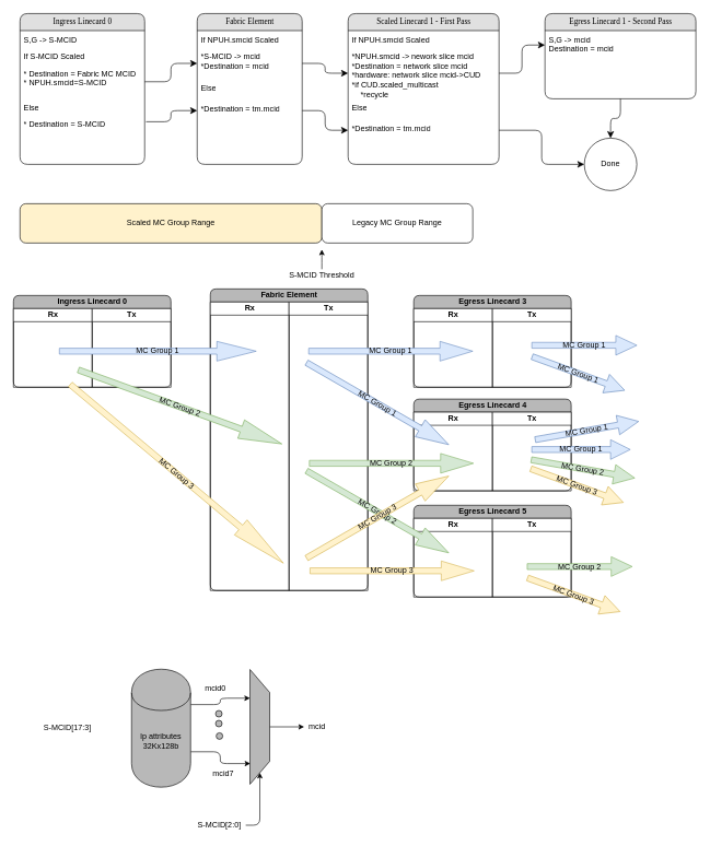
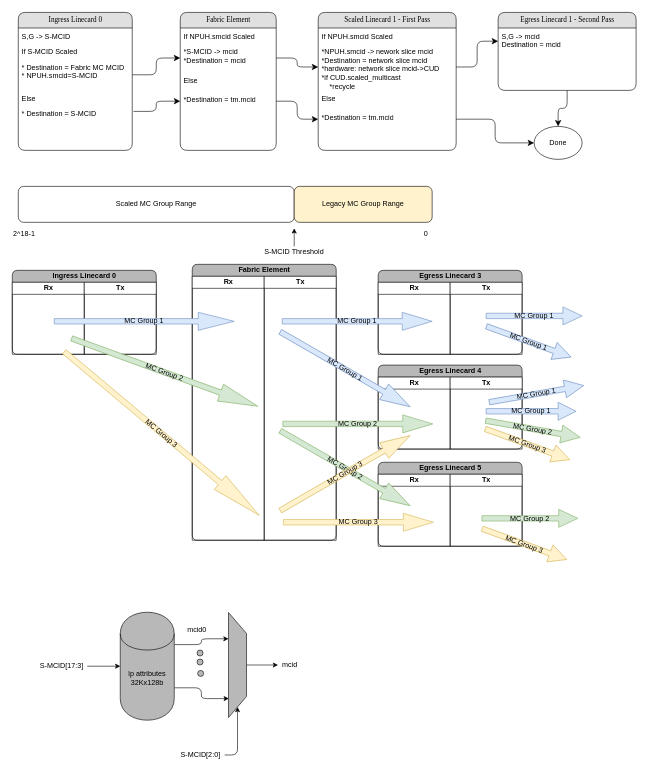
  <mxCell id="0" />
  <mxCell id="1" parent="0" />
  <mxCell id="2" value="Ingress Linecard 0" style="swimlane;html=1;fontStyle=0;childLayout=stackLayout;horizontal=1;startSize=26;fillColor=#e0e0e0;horizontalStack=0;resizeParent=1;resizeLast=0;collapsible=1;marginBottom=0;swimlaneFillColor=#ffffff;align=center;rounded=1;shadow=0;comic=0;labelBackgroundColor=none;strokeWidth=1;fontFamily=Verdana;fontSize=12" parent="1" vertex="1"><mxGeometry x="30" y="20" width="190" height="230" as="geometry" /></mxCell>
  <mxCell id="3" value="S,G -&amp;gt; S-MCID" style="text;html=1;strokeColor=none;fillColor=none;spacingLeft=4;spacingRight=4;whiteSpace=wrap;overflow=hidden;rotatable=0;points=[[0,0.5],[1,0.5]];portConstraint=eastwest;" parent="2" vertex="1"><mxGeometry y="26" width="190" height="26" as="geometry" /></mxCell>
  <mxCell id="4" value="If S-MCID Scaled" style="text;html=1;strokeColor=none;fillColor=none;spacingLeft=4;spacingRight=4;whiteSpace=wrap;overflow=hidden;rotatable=0;points=[[0,0.5],[1,0.5]];portConstraint=eastwest;" parent="2" vertex="1"><mxGeometry y="52" width="190" height="26" as="geometry" /></mxCell>
  <mxCell id="5" value="* Destination = Fabric MC MCID&lt;br&gt;* NPUH.smcid=S-MCID" style="text;html=1;strokeColor=none;fillColor=none;spacingLeft=4;spacingRight=4;whiteSpace=wrap;overflow=hidden;rotatable=0;points=[[0,0.5],[1,0.5]];portConstraint=eastwest;" parent="2" vertex="1"><mxGeometry y="78" width="190" height="52" as="geometry" /></mxCell>
  <mxCell id="6" value="Else" style="text;html=1;strokeColor=none;fillColor=none;spacingLeft=4;spacingRight=4;whiteSpace=wrap;overflow=hidden;rotatable=0;points=[[0,0.5],[1,0.5]];portConstraint=eastwest;" parent="2" vertex="1"><mxGeometry y="130" width="190" height="26" as="geometry" /></mxCell>
  <mxCell id="7" value="* Destination = S-MCID" style="text;html=1;strokeColor=none;fillColor=none;spacingLeft=4;spacingRight=4;whiteSpace=wrap;overflow=hidden;rotatable=0;points=[[0,0.5],[1,0.5]];portConstraint=eastwest;" parent="2" vertex="1"><mxGeometry y="156" width="190" height="52" as="geometry" /></mxCell>
  <mxCell id="8" value="Fabric Element" style="swimlane;html=1;fontStyle=0;childLayout=stackLayout;horizontal=1;startSize=26;fillColor=#e0e0e0;horizontalStack=0;resizeParent=1;resizeLast=0;collapsible=1;marginBottom=0;swimlaneFillColor=#ffffff;align=center;rounded=1;shadow=0;comic=0;labelBackgroundColor=none;strokeWidth=1;fontFamily=Verdana;fontSize=12" parent="1" vertex="1"><mxGeometry x="300" y="20" width="160" height="230" as="geometry" /></mxCell>
  <mxCell id="9" value="If NPUH.smcid Scaled" style="text;html=1;strokeColor=none;fillColor=none;spacingLeft=4;spacingRight=4;whiteSpace=wrap;overflow=hidden;rotatable=0;points=[[0,0.5],[1,0.5]];portConstraint=eastwest;" parent="8" vertex="1"><mxGeometry y="26" width="160" height="26" as="geometry" /></mxCell>
  <mxCell id="10" value="*S-MCID -&amp;gt; mcid&lt;br&gt;*Destination = mcid" style="text;html=1;strokeColor=none;fillColor=none;spacingLeft=4;spacingRight=4;whiteSpace=wrap;overflow=hidden;rotatable=0;points=[[0,0.5],[1,0.5]];portConstraint=eastwest;" parent="8" vertex="1"><mxGeometry y="52" width="160" height="48" as="geometry" /></mxCell>
  <mxCell id="11" value="Else" style="text;html=1;strokeColor=none;fillColor=none;spacingLeft=4;spacingRight=4;whiteSpace=wrap;overflow=hidden;rotatable=0;points=[[0,0.5],[1,0.5]];portConstraint=eastwest;" parent="8" vertex="1"><mxGeometry y="100" width="160" height="32" as="geometry" /></mxCell>
  <mxCell id="12" value="*Destination = tm.mcid" style="text;html=1;strokeColor=none;fillColor=none;spacingLeft=4;spacingRight=4;whiteSpace=wrap;overflow=hidden;rotatable=0;points=[[0,0.5],[1,0.5]];portConstraint=eastwest;" parent="8" vertex="1"><mxGeometry y="132" width="160" height="32" as="geometry" /></mxCell>
  <mxCell id="13" style="edgeStyle=orthogonalEdgeStyle;html=1;labelBackgroundColor=none;startFill=0;startSize=8;endFill=1;endSize=8;fontFamily=Verdana;fontSize=12;exitX=1;exitY=0.5;exitDx=0;exitDy=0;entryX=0;entryY=0.5;entryDx=0;entryDy=0;" parent="1" source="10" target="17" edge="1"><mxGeometry relative="1" as="geometry"><mxPoint x="470" y="134" as="sourcePoint" /><mxPoint x="530" y="85" as="targetPoint" /></mxGeometry></mxCell>
  <mxCell id="14" style="edgeStyle=orthogonalEdgeStyle;html=1;labelBackgroundColor=none;startFill=0;startSize=8;endFill=1;endSize=8;fontFamily=Verdana;fontSize=12;exitX=1;exitY=0.5;exitDx=0;exitDy=0;entryX=0;entryY=0.5;entryDx=0;entryDy=0;" parent="1" source="5" target="10" edge="1"><mxGeometry relative="1" as="geometry"><mxPoint x="270" y="129" as="sourcePoint" /><mxPoint x="350" y="265" as="targetPoint" /></mxGeometry></mxCell>
  <mxCell id="15" value="Scaled Linecard 1 - First Pass" style="swimlane;html=1;fontStyle=0;childLayout=stackLayout;horizontal=1;startSize=26;fillColor=#e0e0e0;horizontalStack=0;resizeParent=1;resizeLast=0;collapsible=1;marginBottom=0;swimlaneFillColor=#ffffff;align=center;rounded=1;shadow=0;comic=0;labelBackgroundColor=none;strokeWidth=1;fontFamily=Verdana;fontSize=12" parent="1" vertex="1"><mxGeometry x="530" y="20" width="230" height="230" as="geometry" /></mxCell>
  <mxCell id="16" value="If NPUH.smcid Scaled" style="text;html=1;strokeColor=none;fillColor=none;spacingLeft=4;spacingRight=4;whiteSpace=wrap;overflow=hidden;rotatable=0;points=[[0,0.5],[1,0.5]];portConstraint=eastwest;" parent="15" vertex="1"><mxGeometry y="26" width="230" height="26" as="geometry" /></mxCell>
  <mxCell id="17" value="*NPUH.smcid -&amp;gt; nework slice mcid&amp;nbsp;&lt;br&gt;*Destination = network slice mcid&lt;br&gt;*hardware: network slice mcid-&amp;gt;CUD&lt;br&gt;*if CUD.scaled_multicast&lt;br&gt;&amp;nbsp; &amp;nbsp; *recycle" style="text;html=1;strokeColor=none;fillColor=none;spacingLeft=4;spacingRight=4;whiteSpace=wrap;overflow=hidden;rotatable=0;points=[[0,0.5],[1,0.5]];portConstraint=eastwest;" parent="15" vertex="1"><mxGeometry y="52" width="230" height="78" as="geometry" /></mxCell>
  <mxCell id="18" value="Else" style="text;html=1;strokeColor=none;fillColor=none;spacingLeft=4;spacingRight=4;whiteSpace=wrap;overflow=hidden;rotatable=0;points=[[0,0.5],[1,0.5]];portConstraint=eastwest;" parent="15" vertex="1"><mxGeometry y="130" width="230" height="32" as="geometry" /></mxCell>
  <mxCell id="19" value="*Destination = tm.mcid" style="text;html=1;strokeColor=none;fillColor=none;spacingLeft=4;spacingRight=4;whiteSpace=wrap;overflow=hidden;rotatable=0;points=[[0,0.5],[1,0.5]];portConstraint=eastwest;" parent="15" vertex="1"><mxGeometry y="162" width="230" height="32" as="geometry" /></mxCell>
  <mxCell id="20" value="Egress Linecard 1 - Second Pass" style="swimlane;html=1;fontStyle=0;childLayout=stackLayout;horizontal=1;startSize=26;fillColor=#e0e0e0;horizontalStack=0;resizeParent=1;resizeLast=0;collapsible=1;marginBottom=0;swimlaneFillColor=#ffffff;align=center;rounded=1;shadow=0;comic=0;labelBackgroundColor=none;strokeWidth=1;fontFamily=Verdana;fontSize=12" parent="1" vertex="1"><mxGeometry x="830" y="20" width="230" height="130" as="geometry" /></mxCell>
  <mxCell id="21" value="S,G -&amp;gt; mcid&lt;br&gt;Destination = mcid" style="text;html=1;strokeColor=none;fillColor=none;spacingLeft=4;spacingRight=4;whiteSpace=wrap;overflow=hidden;rotatable=0;points=[[0,0.5],[1,0.5]];portConstraint=eastwest;" parent="20" vertex="1"><mxGeometry y="26" width="230" height="44" as="geometry" /></mxCell>
  <mxCell id="22" style="edgeStyle=orthogonalEdgeStyle;html=1;labelBackgroundColor=none;startFill=0;startSize=8;endFill=1;endSize=8;fontFamily=Verdana;fontSize=12;exitX=1;exitY=0.5;exitDx=0;exitDy=0;entryX=0;entryY=0.5;entryDx=0;entryDy=0;" parent="1" source="17" target="21" edge="1"><mxGeometry relative="1" as="geometry"><mxPoint x="770" y="320" as="sourcePoint" /><mxPoint x="830" y="111" as="targetPoint" /></mxGeometry></mxCell>
  <mxCell id="23" style="edgeStyle=orthogonalEdgeStyle;html=1;labelBackgroundColor=none;startFill=0;startSize=8;endFill=1;endSize=8;fontFamily=Verdana;fontSize=12;exitX=1.011;exitY=0.173;exitDx=0;exitDy=0;entryX=0;entryY=0.5;entryDx=0;entryDy=0;exitPerimeter=0;" parent="1" source="7" target="12" edge="1"><mxGeometry relative="1" as="geometry"><mxPoint x="230" y="134" as="sourcePoint" /><mxPoint x="310" y="106" as="targetPoint" /></mxGeometry></mxCell>
  <mxCell id="24" style="edgeStyle=orthogonalEdgeStyle;html=1;labelBackgroundColor=none;startFill=0;startSize=8;endFill=1;endSize=8;fontFamily=Verdana;fontSize=12;exitX=1;exitY=0.5;exitDx=0;exitDy=0;entryX=0;entryY=0.5;entryDx=0;entryDy=0;" parent="1" source="12" target="19" edge="1"><mxGeometry relative="1" as="geometry"><mxPoint x="240" y="144" as="sourcePoint" /><mxPoint x="320" y="116" as="targetPoint" /></mxGeometry></mxCell>
- <mxCell id="25" value="Done" style="ellipse;whiteSpace=wrap;html=1;aspect=fixed;" parent="1" vertex="1"><mxGeometry x="890" y="210" width="80" height="80" as="geometry" /></mxCell>
+ <mxCell id="25" value="Done" style="ellipse;whiteSpace=wrap;html=1;aspect=fixed;" parent="1" vertex="1"><mxGeometry x="890" y="210" width="80" height="55" as="geometry" /></mxCell>
  <mxCell id="26" style="edgeStyle=orthogonalEdgeStyle;html=1;labelBackgroundColor=none;startFill=0;startSize=8;endFill=1;endSize=8;fontFamily=Verdana;fontSize=12;exitX=1;exitY=0.5;exitDx=0;exitDy=0;entryX=0;entryY=0.5;entryDx=0;entryDy=0;" parent="1" source="19" target="25" edge="1"><mxGeometry relative="1" as="geometry"><mxPoint x="470" y="178" as="sourcePoint" /><mxPoint x="540" y="208" as="targetPoint" /></mxGeometry></mxCell>
  <mxCell id="27" style="edgeStyle=orthogonalEdgeStyle;html=1;labelBackgroundColor=none;startFill=0;startSize=8;endFill=1;endSize=8;fontFamily=Verdana;fontSize=12;exitX=0.5;exitY=1;exitDx=0;exitDy=0;entryX=0.5;entryY=0;entryDx=0;entryDy=0;" parent="1" source="20" target="25" edge="1"><mxGeometry relative="1" as="geometry"><mxPoint x="480" y="188" as="sourcePoint" /><mxPoint x="550" y="218" as="targetPoint" /></mxGeometry></mxCell>
- <mxCell id="28" value="Scaled MC Group Range" style="rounded=1;whiteSpace=wrap;html=1;fillColor=#fff2cc;" vertex="1" parent="1"><mxGeometry x="30" y="310" width="460" height="60" as="geometry" /></mxCell>
- <mxCell id="29" value="Legacy MC Group Range" style="rounded=1;whiteSpace=wrap;html=1;" vertex="1" parent="1"><mxGeometry x="490" y="310" width="230" height="60" as="geometry" /></mxCell>
+ <mxCell id="28" value="Scaled MC Group Range" style="rounded=1;whiteSpace=wrap;html=1;" vertex="1" parent="1"><mxGeometry x="30" y="310" width="460" height="60" as="geometry" /></mxCell>
+ <mxCell id="29" value="Legacy MC Group Range" style="rounded=1;whiteSpace=wrap;html=1;fillColor=#fff2cc;" vertex="1" parent="1"><mxGeometry x="490" y="310" width="230" height="60" as="geometry" /></mxCell>
  <mxCell id="30" style="edgeStyle=orthogonalEdgeStyle;rounded=1;orthogonalLoop=1;jettySize=auto;html=1;" edge="1" parent="1" source="31"><mxGeometry relative="1" as="geometry"><mxPoint x="490" y="380" as="targetPoint" /></mxGeometry></mxCell>
  <mxCell id="31" value="S-MCID Threshold" style="text;html=1;strokeColor=none;fillColor=none;align=center;verticalAlign=middle;whiteSpace=wrap;rounded=0;" vertex="1" parent="1"><mxGeometry x="420" y="410" width="140" height="20" as="geometry" /></mxCell>
+ <mxCell id="32" value="0" style="text;html=1;strokeColor=none;fillColor=none;align=center;verticalAlign=middle;whiteSpace=wrap;rounded=0;" vertex="1" parent="1"><mxGeometry x="690" y="380" width="40" height="20" as="geometry" /></mxCell>
+ <mxCell id="33" value="2^18-1" style="text;html=1;strokeColor=none;fillColor=none;align=center;verticalAlign=middle;whiteSpace=wrap;rounded=0;" vertex="1" parent="1"><mxGeometry x="20" y="380" width="40" height="20" as="geometry" /></mxCell>
  <mxCell id="34" value="Ingress Linecard 0" style="swimlane;html=1;childLayout=stackLayout;resizeParent=1;resizeParentMax=0;startSize=20;rounded=1;fillColor=#B8B8B8;" vertex="1" parent="1"><mxGeometry x="20" y="450" width="240" height="140" as="geometry" /></mxCell>
  <mxCell id="35" value="Rx" style="swimlane;html=1;startSize=20;rounded=0;" vertex="1" parent="34"><mxGeometry y="20" width="120" height="120" as="geometry" /></mxCell>
  <mxCell id="36" value="Tx" style="swimlane;html=1;startSize=20;" vertex="1" parent="34"><mxGeometry x="120" y="20" width="120" height="120" as="geometry" /></mxCell>
  <mxCell id="37" value="Fabric Element" style="swimlane;html=1;childLayout=stackLayout;resizeParent=1;resizeParentMax=0;startSize=20;rounded=1;fillColor=#B8B8B8;" vertex="1" parent="1"><mxGeometry x="320" y="440" width="240" height="460" as="geometry" /></mxCell>
  <mxCell id="38" value="Rx" style="swimlane;html=1;startSize=20;rounded=0;" vertex="1" parent="37"><mxGeometry y="20" width="120" height="440" as="geometry" /></mxCell>
  <mxCell id="39" value="Tx" style="swimlane;html=1;startSize=20;" vertex="1" parent="37"><mxGeometry x="120" y="20" width="120" height="440" as="geometry" /></mxCell>
  <mxCell id="40" value="Egress Linecard 3" style="swimlane;html=1;childLayout=stackLayout;resizeParent=1;resizeParentMax=0;startSize=20;rounded=1;fillColor=#B8B8B8;" vertex="1" parent="1"><mxGeometry x="630" y="450" width="240" height="140" as="geometry" /></mxCell>
  <mxCell id="41" value="Rx" style="swimlane;html=1;startSize=20;rounded=0;" vertex="1" parent="40"><mxGeometry y="20" width="120" height="120" as="geometry" /></mxCell>
  <mxCell id="42" value="Tx" style="swimlane;html=1;startSize=20;" vertex="1" parent="40"><mxGeometry x="120" y="20" width="120" height="120" as="geometry" /></mxCell>
  <mxCell id="43" value="Egress Linecard 4" style="swimlane;html=1;childLayout=stackLayout;resizeParent=1;resizeParentMax=0;startSize=20;rounded=1;fillColor=#B8B8B8;" vertex="1" parent="1"><mxGeometry x="630" y="608" width="240" height="140" as="geometry" /></mxCell>
  <mxCell id="44" value="Rx" style="swimlane;html=1;startSize=20;rounded=0;" vertex="1" parent="43"><mxGeometry y="20" width="120" height="120" as="geometry" /></mxCell>
  <mxCell id="45" value="Tx" style="swimlane;html=1;startSize=20;" vertex="1" parent="43"><mxGeometry x="120" y="20" width="120" height="120" as="geometry" /></mxCell>
  <mxCell id="46" value="Egress Linecard 5" style="swimlane;html=1;childLayout=stackLayout;resizeParent=1;resizeParentMax=0;startSize=20;rounded=1;fillColor=#B8B8B8;" vertex="1" parent="1"><mxGeometry x="630" y="770" width="240" height="140" as="geometry" /></mxCell>
  <mxCell id="47" value="Rx" style="swimlane;html=1;startSize=20;rounded=0;" vertex="1" parent="46"><mxGeometry y="20" width="120" height="120" as="geometry" /></mxCell>
  <mxCell id="48" value="Tx" style="swimlane;html=1;startSize=20;" vertex="1" parent="46"><mxGeometry x="120" y="20" width="120" height="120" as="geometry" /></mxCell>
  <mxCell id="49" value="MC Group 1" style="shape=singleArrow;whiteSpace=wrap;html=1;rounded=0;fillColor=#dae8fc;strokeColor=#6c8ebf;" vertex="1" parent="1"><mxGeometry x="90" y="520" width="300" height="30" as="geometry" /></mxCell>
  <mxCell id="50" value="MC Group 1" style="shape=singleArrow;whiteSpace=wrap;html=1;rounded=0;fillColor=#dae8fc;strokeColor=#6c8ebf;" vertex="1" parent="1"><mxGeometry x="470" y="520" width="250" height="30" as="geometry" /></mxCell>
  <mxCell id="51" value="MC Group 1" style="shape=singleArrow;whiteSpace=wrap;html=1;rounded=0;fillColor=#dae8fc;rotation=30;strokeColor=#6c8ebf;" vertex="1" parent="1"><mxGeometry x="450" y="600" width="250" height="30" as="geometry" /></mxCell>
  <mxCell id="52" value="MC Group 2" style="shape=singleArrow;whiteSpace=wrap;html=1;rounded=0;fillColor=#d5e8d4;strokeColor=#82b366;rotation=20;" vertex="1" parent="1"><mxGeometry x="109" y="605" width="330" height="30" as="geometry" /></mxCell>
  <mxCell id="53" value="MC Group 2" style="shape=singleArrow;whiteSpace=wrap;html=1;rounded=0;fillColor=#d5e8d4;strokeColor=#82b366;" vertex="1" parent="1"><mxGeometry x="471" y="691" width="250" height="30" as="geometry" /></mxCell>
  <mxCell id="54" value="MC Group 2" style="shape=singleArrow;whiteSpace=wrap;html=1;rounded=0;fillColor=#d5e8d4;rotation=30;strokeColor=#82b366;" vertex="1" parent="1"><mxGeometry x="450" y="765" width="250" height="30" as="geometry" /></mxCell>
  <mxCell id="55" value="MC Group 3" style="shape=singleArrow;whiteSpace=wrap;html=1;rounded=0;fillColor=#fff2cc;strokeColor=#d6b656;flipV=0;rotation=40;" vertex="1" parent="1"><mxGeometry x="57" y="707" width="424" height="30" as="geometry" /></mxCell>
  <mxCell id="56" value="MC Group 3" style="shape=singleArrow;whiteSpace=wrap;html=1;rounded=0;fillColor=#fff2cc;strokeColor=#d6b656;flipV=0;" vertex="1" parent="1"><mxGeometry x="472" y="855" width="250" height="30" as="geometry" /></mxCell>
  <mxCell id="57" value="MC Group 3" style="shape=singleArrow;whiteSpace=wrap;html=1;rounded=0;fillColor=#fff2cc;rotation=-30;strokeColor=#d6b656;flipV=0;" vertex="1" parent="1"><mxGeometry x="450" y="773" width="250" height="30" as="geometry" /></mxCell>
  <mxCell id="58" value="MC Group 1" style="shape=singleArrow;whiteSpace=wrap;html=1;rounded=0;fillColor=#dae8fc;strokeColor=#6c8ebf;" vertex="1" parent="1"><mxGeometry x="810" y="511" width="160" height="30" as="geometry" /></mxCell>
  <mxCell id="59" value="MC Group 1" style="shape=singleArrow;whiteSpace=wrap;html=1;rounded=0;fillColor=#dae8fc;rotation=20;strokeColor=#6c8ebf;" vertex="1" parent="1"><mxGeometry x="806" y="554" width="150" height="30" as="geometry" /></mxCell>
  <mxCell id="60" value="MC Group 2" style="shape=singleArrow;whiteSpace=wrap;html=1;rounded=0;fillColor=#d5e8d4;strokeColor=#82b366;" vertex="1" parent="1"><mxGeometry x="803" y="848.5" width="160" height="30" as="geometry" /></mxCell>
  <mxCell id="61" value="MC Group 3" style="shape=singleArrow;whiteSpace=wrap;html=1;rounded=0;fillColor=#fff2cc;rotation=20;strokeColor=#d6b656;" vertex="1" parent="1"><mxGeometry x="799" y="891.5" width="150" height="30" as="geometry" /></mxCell>
  <mxCell id="62" value="MC Group 1" style="shape=singleArrow;whiteSpace=wrap;html=1;rounded=0;fillColor=#dae8fc;strokeColor=#6c8ebf;rotation=-10;" vertex="1" parent="1"><mxGeometry x="814" y="641" width="160" height="30" as="geometry" /></mxCell>
  <mxCell id="63" value="MC Group 1" style="shape=singleArrow;whiteSpace=wrap;html=1;rounded=0;fillColor=#dae8fc;rotation=0;strokeColor=#6c8ebf;" vertex="1" parent="1"><mxGeometry x="810" y="670" width="150" height="30" as="geometry" /></mxCell>
  <mxCell id="64" value="MC Group 2" style="shape=singleArrow;whiteSpace=wrap;html=1;rounded=0;fillColor=#d5e8d4;strokeColor=#82b366;rotation=10;" vertex="1" parent="1"><mxGeometry x="808" y="699.5" width="160" height="30" as="geometry" /></mxCell>
  <mxCell id="65" value="MC Group 3" style="shape=singleArrow;whiteSpace=wrap;html=1;rounded=0;fillColor=#fff2cc;rotation=20;strokeColor=#d6b656;" vertex="1" parent="1"><mxGeometry x="804" y="725" width="150" height="30" as="geometry" /></mxCell>
  <mxCell id="66" style="edgeStyle=orthogonalEdgeStyle;rounded=1;orthogonalLoop=1;jettySize=auto;html=1;exitX=1;exitY=0.3;exitDx=0;exitDy=0;entryX=0.25;entryY=1;entryDx=0;entryDy=0;" edge="1" parent="1" source="68" target="72"><mxGeometry relative="1" as="geometry" /></mxCell>
  <mxCell id="67" style="edgeStyle=orthogonalEdgeStyle;rounded=1;orthogonalLoop=1;jettySize=auto;html=1;exitX=1;exitY=0.7;exitDx=0;exitDy=0;entryX=0.82;entryY=0.983;entryDx=0;entryDy=0;entryPerimeter=0;" edge="1" parent="1" source="68" target="72"><mxGeometry relative="1" as="geometry" /></mxCell>
  <mxCell id="68" value="lp attributes&lt;br&gt;32Kx128b" style="shape=cylinder;whiteSpace=wrap;html=1;boundedLbl=1;backgroundOutline=1;rounded=0;fillColor=#B8B8B8;" vertex="1" parent="1"><mxGeometry x="200" y="1020" width="90" height="180" as="geometry" /></mxCell>
+ <mxCell id="69" style="edgeStyle=orthogonalEdgeStyle;rounded=1;orthogonalLoop=1;jettySize=auto;html=1;" edge="1" parent="1" source="70" target="68"><mxGeometry relative="1" as="geometry" /></mxCell>
  <mxCell id="70" value="S-MCID[17:3]" style="text;html=1;strokeColor=none;fillColor=none;align=center;verticalAlign=middle;whiteSpace=wrap;rounded=0;" vertex="1" parent="1"><mxGeometry x="60" y="1100" width="85" height="20" as="geometry" /></mxCell>
  <mxCell id="71" style="edgeStyle=orthogonalEdgeStyle;rounded=1;orthogonalLoop=1;jettySize=auto;html=1;entryX=0;entryY=0.5;entryDx=0;entryDy=0;" edge="1" parent="1" source="72" target="80"><mxGeometry relative="1" as="geometry" /></mxCell>
  <mxCell id="72" value="" style="shape=trapezoid;perimeter=trapezoidPerimeter;whiteSpace=wrap;html=1;rounded=0;fillColor=#B8B8B8;rotation=90;" vertex="1" parent="1"><mxGeometry x="308" y="1093" width="175" height="30" as="geometry" /></mxCell>
  <mxCell id="73" value="mcid0" style="text;html=1;strokeColor=none;fillColor=none;align=center;verticalAlign=middle;whiteSpace=wrap;rounded=0;" vertex="1" parent="1"><mxGeometry x="308" y="1040" width="40" height="20" as="geometry" /></mxCell>
- <mxCell id="74" value="mcid7" style="text;html=1;strokeColor=none;fillColor=none;align=center;verticalAlign=middle;whiteSpace=wrap;rounded=0;" vertex="1" parent="1"><mxGeometry x="320" y="1170" width="40" height="20" as="geometry" /></mxCell>
  <mxCell id="75" value="" style="ellipse;whiteSpace=wrap;html=1;rounded=0;fillColor=#B8B8B8;" vertex="1" parent="1"><mxGeometry x="328" y="1083" width="10" height="10" as="geometry" /></mxCell>
  <mxCell id="76" value="" style="ellipse;whiteSpace=wrap;html=1;rounded=0;fillColor=#B8B8B8;" vertex="1" parent="1"><mxGeometry x="328" y="1098" width="10" height="10" as="geometry" /></mxCell>
  <mxCell id="77" value="" style="ellipse;whiteSpace=wrap;html=1;rounded=0;fillColor=#B8B8B8;" vertex="1" parent="1"><mxGeometry x="329" y="1117" width="10" height="10" as="geometry" /></mxCell>
  <mxCell id="78" style="edgeStyle=orthogonalEdgeStyle;rounded=1;orthogonalLoop=1;jettySize=auto;html=1;entryX=1;entryY=0.5;entryDx=0;entryDy=0;" edge="1" parent="1" source="79" target="72"><mxGeometry relative="1" as="geometry" /></mxCell>
  <mxCell id="79" value="S-MCID[2:0]" style="text;html=1;strokeColor=none;fillColor=none;align=center;verticalAlign=middle;whiteSpace=wrap;rounded=0;" vertex="1" parent="1"><mxGeometry x="294" y="1248" width="80" height="20" as="geometry" /></mxCell>
  <mxCell id="80" value="mcid" style="text;html=1;strokeColor=none;fillColor=none;align=center;verticalAlign=middle;whiteSpace=wrap;rounded=0;" vertex="1" parent="1"><mxGeometry x="463" y="1098" width="40" height="20" as="geometry" /></mxCell>
